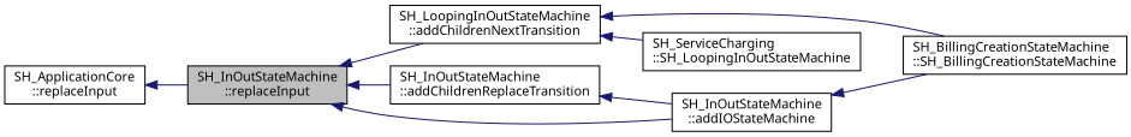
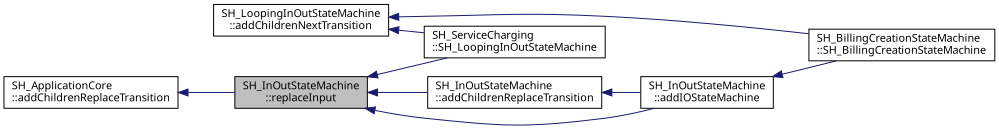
  digraph {
    rankdir=LR
    node [color=black fontname=Verdana fontsize=11 shape=record]
    edge [color=midnightblue dir=back fontname=Verdana fontsize=11 labelfontname=Verdana labelfontsize=11 style=solid]
    n1 [fillcolor=grey75 fontcolor=black height=0.2 label="SH_InOutStateMachine\l::replaceInput" style=filled width=0.4]
    n2 [height=0.2 label="SH_LoopingInOutStateMachine\l::addChildrenNextTransition" width=0.4]
    n3 [height=0.2 label="SH_InOutStateMachine\l::addChildrenReplaceTransition" width=0.4]
    n4 [height=0.2 label="SH_InOutStateMachine\l::addIOStateMachine" width=0.4]
    n5 [height=0.2 label="SH_BillingCreationStateMachine\l::SH_BillingCreationStateMachine" width=0.4]
    n6 [height=0.2 label="SH_ServiceCharging\l::SH_LoopingInOutStateMachine" width=0.4]
-   n7 [height=0.2 label="SH_ApplicationCore\l::replaceInput" width=0.4]
-   n1 -> n2
+   n7 [height=0.2 label="SH_ApplicationCore\l::addChildrenReplaceTransition" width=0.4]
+   n1 -> n6
    n1 -> n3
    n1 -> n4
    n2 -> n5
    n2 -> n6
    n3 -> n4
    n4 -> n5
    n7 -> n1
  }
